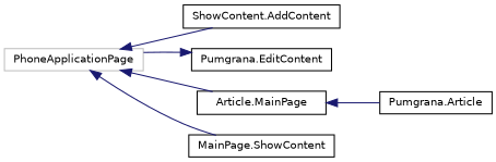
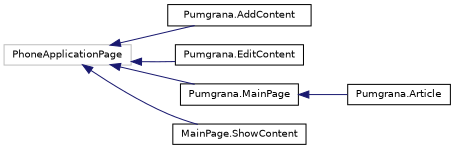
  digraph {
    rankdir=LR
    node [color=black fillcolor=white fontname=Helvetica fontsize=10 shape=record style=filled]
    edge [color=midnightblue dir=back fontname=Helvetica fontsize=10 labelfontname=Helvetica labelfontsize=10 style=solid]
    n1 [color=grey75 height=0.2 label=PhoneApplicationPage width=0.4]
-   n2 [height=0.2 label="ShowContent.AddContent" width=0.4]
+   n2 [height=0.2 label="Pumgrana.AddContent" width=0.4]
    n3 [height=0.2 label="Pumgrana.EditContent" width=0.4]
-   n4 [height=0.2 label="Article.MainPage" width=0.4]
+   n4 [height=0.2 label="Pumgrana.MainPage" width=0.4]
    n5 [height=0.2 label="MainPage.ShowContent" width=0.4]
    n6 [height=0.2 label="Pumgrana.Article" width=0.4]
    n1 -> n2
-   n3 -> n1
+   n1 -> n3
    n1 -> n4
    n1 -> n5
    n4 -> n6
  }
